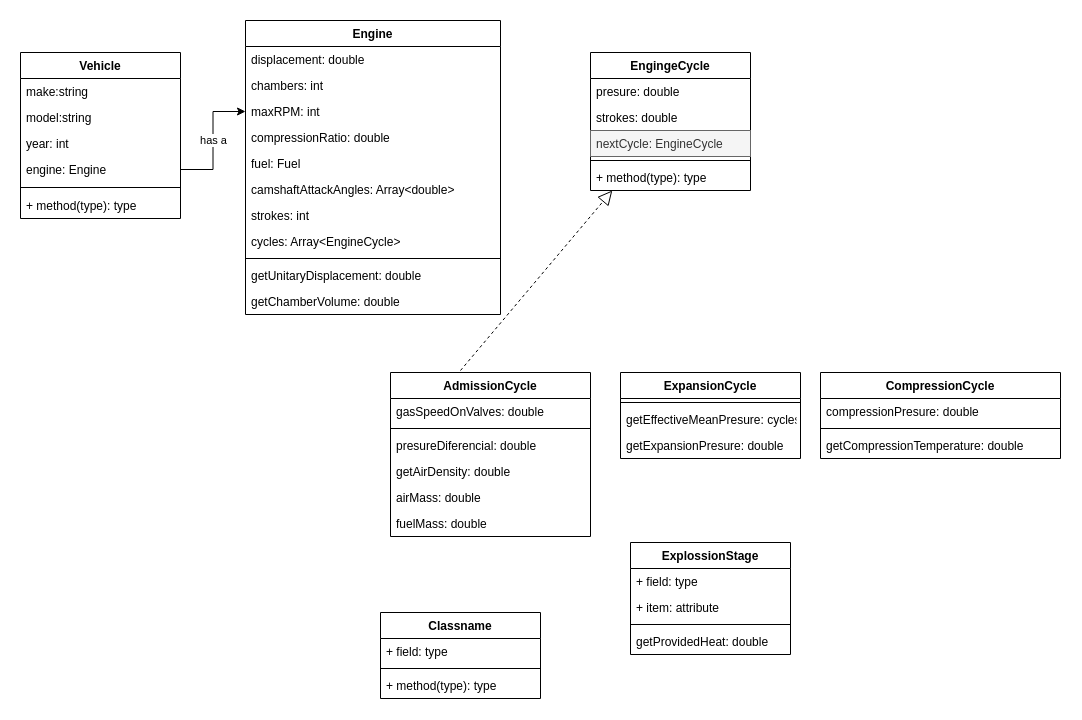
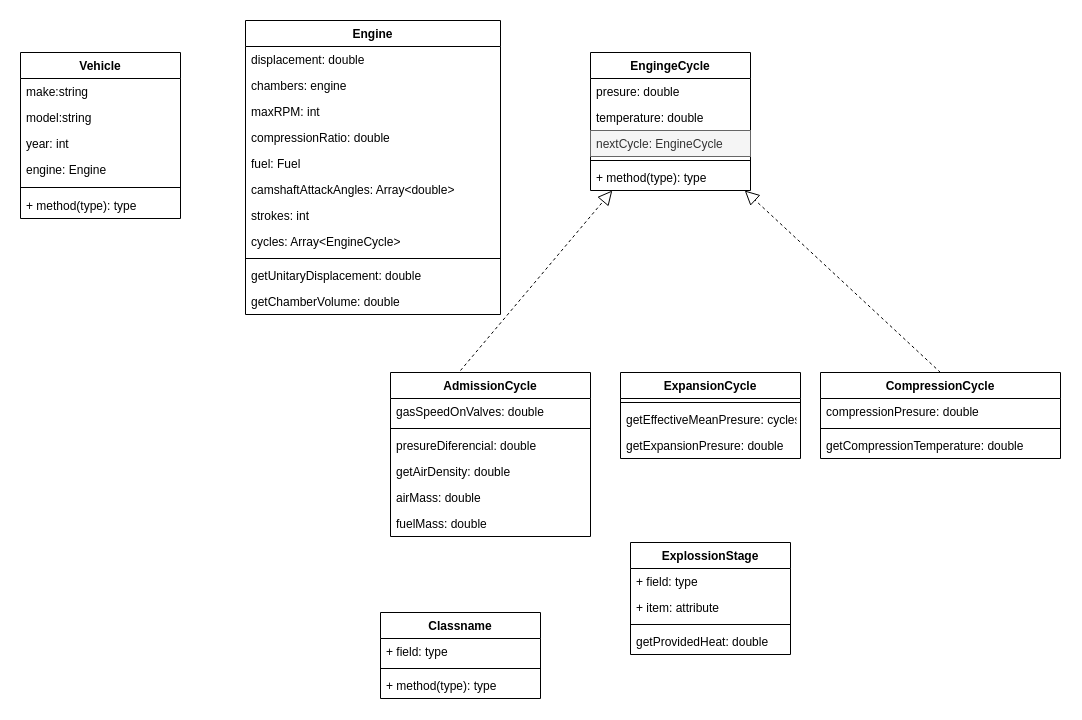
  <mxCell id="0" />
  <mxCell id="1" parent="0" />
  <mxCell id="2" value="Vehicle" style="swimlane;fontStyle=1;align=center;verticalAlign=top;childLayout=stackLayout;horizontal=1;startSize=26;horizontalStack=0;resizeParent=1;resizeParentMax=0;resizeLast=0;collapsible=1;marginBottom=0;" vertex="1" parent="1"><mxGeometry x="20" y="52" width="160" height="166" as="geometry" /></mxCell>
  <mxCell id="3" value="make:string" style="text;strokeColor=none;fillColor=none;align=left;verticalAlign=top;spacingLeft=4;spacingRight=4;overflow=hidden;rotatable=0;points=[[0,0.5],[1,0.5]];portConstraint=eastwest;" vertex="1" parent="2"><mxGeometry y="26" width="160" height="26" as="geometry" /></mxCell>
  <mxCell id="4" value="model:string" style="text;strokeColor=none;fillColor=none;align=left;verticalAlign=top;spacingLeft=4;spacingRight=4;overflow=hidden;rotatable=0;points=[[0,0.5],[1,0.5]];portConstraint=eastwest;" vertex="1" parent="2"><mxGeometry y="52" width="160" height="26" as="geometry" /></mxCell>
  <mxCell id="5" value="year: int" style="text;strokeColor=none;fillColor=none;align=left;verticalAlign=top;spacingLeft=4;spacingRight=4;overflow=hidden;rotatable=0;points=[[0,0.5],[1,0.5]];portConstraint=eastwest;" vertex="1" parent="2"><mxGeometry y="78" width="160" height="26" as="geometry" /></mxCell>
  <mxCell id="6" value="engine: Engine" style="text;strokeColor=none;fillColor=none;align=left;verticalAlign=top;spacingLeft=4;spacingRight=4;overflow=hidden;rotatable=0;points=[[0,0.5],[1,0.5]];portConstraint=eastwest;" vertex="1" parent="2"><mxGeometry y="104" width="160" height="26" as="geometry" /></mxCell>
  <mxCell id="7" value="" style="line;strokeWidth=1;fillColor=none;align=left;verticalAlign=middle;spacingTop=-1;spacingLeft=3;spacingRight=3;rotatable=0;labelPosition=right;points=[];portConstraint=eastwest;" vertex="1" parent="2"><mxGeometry y="130" width="160" height="10" as="geometry" /></mxCell>
  <mxCell id="8" value="+ method(type): type" style="text;strokeColor=none;fillColor=none;align=left;verticalAlign=top;spacingLeft=4;spacingRight=4;overflow=hidden;rotatable=0;points=[[0,0.5],[1,0.5]];portConstraint=eastwest;" vertex="1" parent="2"><mxGeometry y="140" width="160" height="26" as="geometry" /></mxCell>
  <mxCell id="9" value="Engine" style="swimlane;fontStyle=1;align=center;verticalAlign=top;childLayout=stackLayout;horizontal=1;startSize=26;horizontalStack=0;resizeParent=1;resizeParentMax=0;resizeLast=0;collapsible=1;marginBottom=0;" vertex="1" parent="1"><mxGeometry x="245" y="20" width="255" height="294" as="geometry" /></mxCell>
  <mxCell id="10" value="displacement: double" style="text;strokeColor=none;fillColor=none;align=left;verticalAlign=top;spacingLeft=4;spacingRight=4;overflow=hidden;rotatable=0;points=[[0,0.5],[1,0.5]];portConstraint=eastwest;" vertex="1" parent="9"><mxGeometry y="26" width="255" height="26" as="geometry" /></mxCell>
- <mxCell id="11" value="chambers: int" style="text;strokeColor=none;fillColor=none;align=left;verticalAlign=top;spacingLeft=4;spacingRight=4;overflow=hidden;rotatable=0;points=[[0,0.5],[1,0.5]];portConstraint=eastwest;" vertex="1" parent="9"><mxGeometry y="52" width="255" height="26" as="geometry" /></mxCell>
+ <mxCell id="11" value="chambers: engine" style="text;strokeColor=none;fillColor=none;align=left;verticalAlign=top;spacingLeft=4;spacingRight=4;overflow=hidden;rotatable=0;points=[[0,0.5],[1,0.5]];portConstraint=eastwest;" vertex="1" parent="9"><mxGeometry y="52" width="255" height="26" as="geometry" /></mxCell>
  <mxCell id="12" value="maxRPM: int" style="text;strokeColor=none;fillColor=none;align=left;verticalAlign=top;spacingLeft=4;spacingRight=4;overflow=hidden;rotatable=0;points=[[0,0.5],[1,0.5]];portConstraint=eastwest;" vertex="1" parent="9"><mxGeometry y="78" width="255" height="26" as="geometry" /></mxCell>
  <mxCell id="13" value="compressionRatio: double" style="text;strokeColor=none;fillColor=none;align=left;verticalAlign=top;spacingLeft=4;spacingRight=4;overflow=hidden;rotatable=0;points=[[0,0.5],[1,0.5]];portConstraint=eastwest;" vertex="1" parent="9"><mxGeometry y="104" width="255" height="26" as="geometry" /></mxCell>
  <mxCell id="14" value="fuel: Fuel" style="text;strokeColor=none;fillColor=none;align=left;verticalAlign=top;spacingLeft=4;spacingRight=4;overflow=hidden;rotatable=0;points=[[0,0.5],[1,0.5]];portConstraint=eastwest;" vertex="1" parent="9"><mxGeometry y="130" width="255" height="26" as="geometry" /></mxCell>
  <mxCell id="15" value="camshaftAttackAngles: Array&lt;double&gt;" style="text;strokeColor=none;fillColor=none;align=left;verticalAlign=top;spacingLeft=4;spacingRight=4;overflow=hidden;rotatable=0;points=[[0,0.5],[1,0.5]];portConstraint=eastwest;" vertex="1" parent="9"><mxGeometry y="156" width="255" height="26" as="geometry" /></mxCell>
  <mxCell id="16" value="strokes: int" style="text;strokeColor=none;fillColor=none;align=left;verticalAlign=top;spacingLeft=4;spacingRight=4;overflow=hidden;rotatable=0;points=[[0,0.5],[1,0.5]];portConstraint=eastwest;" vertex="1" parent="9"><mxGeometry y="182" width="255" height="26" as="geometry" /></mxCell>
  <mxCell id="17" value="cycles: Array&lt;EngineCycle&gt;" style="text;strokeColor=none;fillColor=none;align=left;verticalAlign=top;spacingLeft=4;spacingRight=4;overflow=hidden;rotatable=0;points=[[0,0.5],[1,0.5]];portConstraint=eastwest;" vertex="1" parent="9"><mxGeometry y="208" width="255" height="26" as="geometry" /></mxCell>
  <mxCell id="18" value="" style="line;strokeWidth=1;fillColor=none;align=left;verticalAlign=middle;spacingTop=-1;spacingLeft=3;spacingRight=3;rotatable=0;labelPosition=right;points=[];portConstraint=eastwest;" vertex="1" parent="9"><mxGeometry y="234" width="255" height="8" as="geometry" /></mxCell>
  <mxCell id="19" value="getUnitaryDisplacement: double" style="text;strokeColor=none;fillColor=none;align=left;verticalAlign=top;spacingLeft=4;spacingRight=4;overflow=hidden;rotatable=0;points=[[0,0.5],[1,0.5]];portConstraint=eastwest;" vertex="1" parent="9"><mxGeometry y="242" width="255" height="26" as="geometry" /></mxCell>
  <mxCell id="20" value="getChamberVolume: double" style="text;strokeColor=none;fillColor=none;align=left;verticalAlign=top;spacingLeft=4;spacingRight=4;overflow=hidden;rotatable=0;points=[[0,0.5],[1,0.5]];portConstraint=eastwest;" vertex="1" parent="9"><mxGeometry y="268" width="255" height="26" as="geometry" /></mxCell>
- <mxCell id="21" value="has a" style="edgeStyle=orthogonalEdgeStyle;rounded=0;orthogonalLoop=1;jettySize=auto;html=1;entryX=0;entryY=0.5;entryDx=0;entryDy=0;" edge="1" parent="1" source="6" target="12"><mxGeometry relative="1" as="geometry" /></mxCell>
  <mxCell id="22" value="EngingeCycle" style="swimlane;fontStyle=1;align=center;verticalAlign=top;childLayout=stackLayout;horizontal=1;startSize=26;horizontalStack=0;resizeParent=1;resizeParentMax=0;resizeLast=0;collapsible=1;marginBottom=0;" vertex="1" parent="1"><mxGeometry x="590" y="52" width="160" height="138" as="geometry" /></mxCell>
  <mxCell id="23" value="presure: double" style="text;strokeColor=none;fillColor=none;align=left;verticalAlign=top;spacingLeft=4;spacingRight=4;overflow=hidden;rotatable=0;points=[[0,0.5],[1,0.5]];portConstraint=eastwest;" vertex="1" parent="22"><mxGeometry y="26" width="160" height="26" as="geometry" /></mxCell>
- <mxCell id="24" value="strokes: double" style="text;strokeColor=none;fillColor=none;align=left;verticalAlign=top;spacingLeft=4;spacingRight=4;overflow=hidden;rotatable=0;points=[[0,0.5],[1,0.5]];portConstraint=eastwest;" vertex="1" parent="22"><mxGeometry y="52" width="160" height="26" as="geometry" /></mxCell>
+ <mxCell id="24" value="temperature: double" style="text;strokeColor=none;fillColor=none;align=left;verticalAlign=top;spacingLeft=4;spacingRight=4;overflow=hidden;rotatable=0;points=[[0,0.5],[1,0.5]];portConstraint=eastwest;" vertex="1" parent="22"><mxGeometry y="52" width="160" height="26" as="geometry" /></mxCell>
  <mxCell id="25" value="nextCycle: EngineCycle" style="text;strokeColor=#666666;fillColor=#f5f5f5;align=left;verticalAlign=top;spacingLeft=4;spacingRight=4;overflow=hidden;rotatable=0;points=[[0,0.5],[1,0.5]];portConstraint=eastwest;fontColor=#333333;" vertex="1" parent="22"><mxGeometry y="78" width="160" height="26" as="geometry" /></mxCell>
  <mxCell id="26" value="" style="line;strokeWidth=1;fillColor=none;align=left;verticalAlign=middle;spacingTop=-1;spacingLeft=3;spacingRight=3;rotatable=0;labelPosition=right;points=[];portConstraint=eastwest;" vertex="1" parent="22"><mxGeometry y="104" width="160" height="8" as="geometry" /></mxCell>
  <mxCell id="27" value="+ method(type): type" style="text;strokeColor=none;fillColor=none;align=left;verticalAlign=top;spacingLeft=4;spacingRight=4;overflow=hidden;rotatable=0;points=[[0,0.5],[1,0.5]];portConstraint=eastwest;" vertex="1" parent="22"><mxGeometry y="112" width="160" height="26" as="geometry" /></mxCell>
  <mxCell id="28" value="AdmissionCycle" style="swimlane;fontStyle=1;align=center;verticalAlign=top;childLayout=stackLayout;horizontal=1;startSize=26;horizontalStack=0;resizeParent=1;resizeParentMax=0;resizeLast=0;collapsible=1;marginBottom=0;" vertex="1" parent="1"><mxGeometry x="390" y="372" width="200" height="164" as="geometry" /></mxCell>
  <mxCell id="29" value="gasSpeedOnValves: double" style="text;strokeColor=none;fillColor=none;align=left;verticalAlign=top;spacingLeft=4;spacingRight=4;overflow=hidden;rotatable=0;points=[[0,0.5],[1,0.5]];portConstraint=eastwest;" vertex="1" parent="28"><mxGeometry y="26" width="200" height="26" as="geometry" /></mxCell>
  <mxCell id="30" value="" style="line;strokeWidth=1;fillColor=none;align=left;verticalAlign=middle;spacingTop=-1;spacingLeft=3;spacingRight=3;rotatable=0;labelPosition=right;points=[];portConstraint=eastwest;" vertex="1" parent="28"><mxGeometry y="52" width="200" height="8" as="geometry" /></mxCell>
  <mxCell id="31" value="presureDiferencial: double" style="text;strokeColor=none;fillColor=none;align=left;verticalAlign=top;spacingLeft=4;spacingRight=4;overflow=hidden;rotatable=0;points=[[0,0.5],[1,0.5]];portConstraint=eastwest;" vertex="1" parent="28"><mxGeometry y="60" width="200" height="26" as="geometry" /></mxCell>
  <mxCell id="32" value="getAirDensity: double" style="text;strokeColor=none;fillColor=none;align=left;verticalAlign=top;spacingLeft=4;spacingRight=4;overflow=hidden;rotatable=0;points=[[0,0.5],[1,0.5]];portConstraint=eastwest;" vertex="1" parent="28"><mxGeometry y="86" width="200" height="26" as="geometry" /></mxCell>
  <mxCell id="33" value="" style="endArrow=block;dashed=1;endFill=0;endSize=12;html=1;" edge="1" parent="28" target="22"><mxGeometry width="160" relative="1" as="geometry"><mxPoint x="70" y="-2" as="sourcePoint" /><mxPoint x="230" y="-2" as="targetPoint" /></mxGeometry></mxCell>
  <mxCell id="34" value="airMass: double" style="text;strokeColor=none;fillColor=none;align=left;verticalAlign=top;spacingLeft=4;spacingRight=4;overflow=hidden;rotatable=0;points=[[0,0.5],[1,0.5]];portConstraint=eastwest;" vertex="1" parent="28"><mxGeometry y="112" width="200" height="26" as="geometry" /></mxCell>
  <mxCell id="35" value="fuelMass: double" style="text;strokeColor=none;fillColor=none;align=left;verticalAlign=top;spacingLeft=4;spacingRight=4;overflow=hidden;rotatable=0;points=[[0,0.5],[1,0.5]];portConstraint=eastwest;" vertex="1" parent="28"><mxGeometry y="138" width="200" height="26" as="geometry" /></mxCell>
  <mxCell id="36" value="ExpansionCycle" style="swimlane;fontStyle=1;align=center;verticalAlign=top;childLayout=stackLayout;horizontal=1;startSize=26;horizontalStack=0;resizeParent=1;resizeParentMax=0;resizeLast=0;collapsible=1;marginBottom=0;" vertex="1" parent="1"><mxGeometry x="620" y="372" width="180" height="86" as="geometry" /></mxCell>
  <mxCell id="37" value="" style="line;strokeWidth=1;fillColor=none;align=left;verticalAlign=middle;spacingTop=-1;spacingLeft=3;spacingRight=3;rotatable=0;labelPosition=right;points=[];portConstraint=eastwest;" vertex="1" parent="36"><mxGeometry y="26" width="180" height="8" as="geometry" /></mxCell>
  <mxCell id="38" value="getEffectiveMeanPresure: cycles" style="text;strokeColor=none;fillColor=none;align=left;verticalAlign=top;spacingLeft=4;spacingRight=4;overflow=hidden;rotatable=0;points=[[0,0.5],[1,0.5]];portConstraint=eastwest;" vertex="1" parent="36"><mxGeometry y="34" width="180" height="26" as="geometry" /></mxCell>
  <mxCell id="39" value="getExpansionPresure: double" style="text;strokeColor=none;fillColor=none;align=left;verticalAlign=top;spacingLeft=4;spacingRight=4;overflow=hidden;rotatable=0;points=[[0,0.5],[1,0.5]];portConstraint=eastwest;" vertex="1" parent="36"><mxGeometry y="60" width="180" height="26" as="geometry" /></mxCell>
  <mxCell id="40" value="CompressionCycle" style="swimlane;fontStyle=1;align=center;verticalAlign=top;childLayout=stackLayout;horizontal=1;startSize=26;horizontalStack=0;resizeParent=1;resizeParentMax=0;resizeLast=0;collapsible=1;marginBottom=0;" vertex="1" parent="1"><mxGeometry x="820" y="372" width="240" height="86" as="geometry" /></mxCell>
  <mxCell id="41" value="compressionPresure: double" style="text;strokeColor=none;fillColor=none;align=left;verticalAlign=top;spacingLeft=4;spacingRight=4;overflow=hidden;rotatable=0;points=[[0,0.5],[1,0.5]];portConstraint=eastwest;" vertex="1" parent="40"><mxGeometry y="26" width="240" height="26" as="geometry" /></mxCell>
  <mxCell id="42" value="" style="line;strokeWidth=1;fillColor=none;align=left;verticalAlign=middle;spacingTop=-1;spacingLeft=3;spacingRight=3;rotatable=0;labelPosition=right;points=[];portConstraint=eastwest;" vertex="1" parent="40"><mxGeometry y="52" width="240" height="8" as="geometry" /></mxCell>
  <mxCell id="43" value="getCompressionTemperature: double" style="text;strokeColor=none;fillColor=none;align=left;verticalAlign=top;spacingLeft=4;spacingRight=4;overflow=hidden;rotatable=0;points=[[0,0.5],[1,0.5]];portConstraint=eastwest;" vertex="1" parent="40"><mxGeometry y="60" width="240" height="26" as="geometry" /></mxCell>
  <mxCell id="44" value="ExplossionStage" style="swimlane;fontStyle=1;align=center;verticalAlign=top;childLayout=stackLayout;horizontal=1;startSize=26;horizontalStack=0;resizeParent=1;resizeParentMax=0;resizeLast=0;collapsible=1;marginBottom=0;" vertex="1" parent="1"><mxGeometry x="630" y="542" width="160" height="112" as="geometry" /></mxCell>
  <mxCell id="45" value="+ field: type" style="text;strokeColor=none;fillColor=none;align=left;verticalAlign=top;spacingLeft=4;spacingRight=4;overflow=hidden;rotatable=0;points=[[0,0.5],[1,0.5]];portConstraint=eastwest;" vertex="1" parent="44"><mxGeometry y="26" width="160" height="26" as="geometry" /></mxCell>
  <mxCell id="46" value="+ item: attribute" style="text;strokeColor=none;fillColor=none;align=left;verticalAlign=top;spacingLeft=4;spacingRight=4;overflow=hidden;rotatable=0;points=[[0,0.5],[1,0.5]];portConstraint=eastwest;" vertex="1" parent="44"><mxGeometry y="52" width="160" height="26" as="geometry" /></mxCell>
  <mxCell id="47" value="" style="line;strokeWidth=1;fillColor=none;align=left;verticalAlign=middle;spacingTop=-1;spacingLeft=3;spacingRight=3;rotatable=0;labelPosition=right;points=[];portConstraint=eastwest;" vertex="1" parent="44"><mxGeometry y="78" width="160" height="8" as="geometry" /></mxCell>
  <mxCell id="48" value="getProvidedHeat: double" style="text;strokeColor=none;fillColor=none;align=left;verticalAlign=top;spacingLeft=4;spacingRight=4;overflow=hidden;rotatable=0;points=[[0,0.5],[1,0.5]];portConstraint=eastwest;" vertex="1" parent="44"><mxGeometry y="86" width="160" height="26" as="geometry" /></mxCell>
+ <mxCell id="49" value="" style="endArrow=block;dashed=1;endFill=0;endSize=12;html=1;exitX=0.5;exitY=0;exitDx=0;exitDy=0;" edge="1" parent="1" source="40" target="22"><mxGeometry width="160" relative="1" as="geometry"><mxPoint x="880" y="342" as="sourcePoint" /><mxPoint x="1040" y="342" as="targetPoint" /></mxGeometry></mxCell>
  <mxCell id="50" value="Classname" style="swimlane;fontStyle=1;align=center;verticalAlign=top;childLayout=stackLayout;horizontal=1;startSize=26;horizontalStack=0;resizeParent=1;resizeParentMax=0;resizeLast=0;collapsible=1;marginBottom=0;" vertex="1" parent="1"><mxGeometry x="380" y="612" width="160" height="86" as="geometry" /></mxCell>
  <mxCell id="51" value="+ field: type" style="text;strokeColor=none;fillColor=none;align=left;verticalAlign=top;spacingLeft=4;spacingRight=4;overflow=hidden;rotatable=0;points=[[0,0.5],[1,0.5]];portConstraint=eastwest;" vertex="1" parent="50"><mxGeometry y="26" width="160" height="26" as="geometry" /></mxCell>
  <mxCell id="52" value="" style="line;strokeWidth=1;fillColor=none;align=left;verticalAlign=middle;spacingTop=-1;spacingLeft=3;spacingRight=3;rotatable=0;labelPosition=right;points=[];portConstraint=eastwest;" vertex="1" parent="50"><mxGeometry y="52" width="160" height="8" as="geometry" /></mxCell>
  <mxCell id="53" value="+ method(type): type" style="text;strokeColor=none;fillColor=none;align=left;verticalAlign=top;spacingLeft=4;spacingRight=4;overflow=hidden;rotatable=0;points=[[0,0.5],[1,0.5]];portConstraint=eastwest;" vertex="1" parent="50"><mxGeometry y="60" width="160" height="26" as="geometry" /></mxCell>
